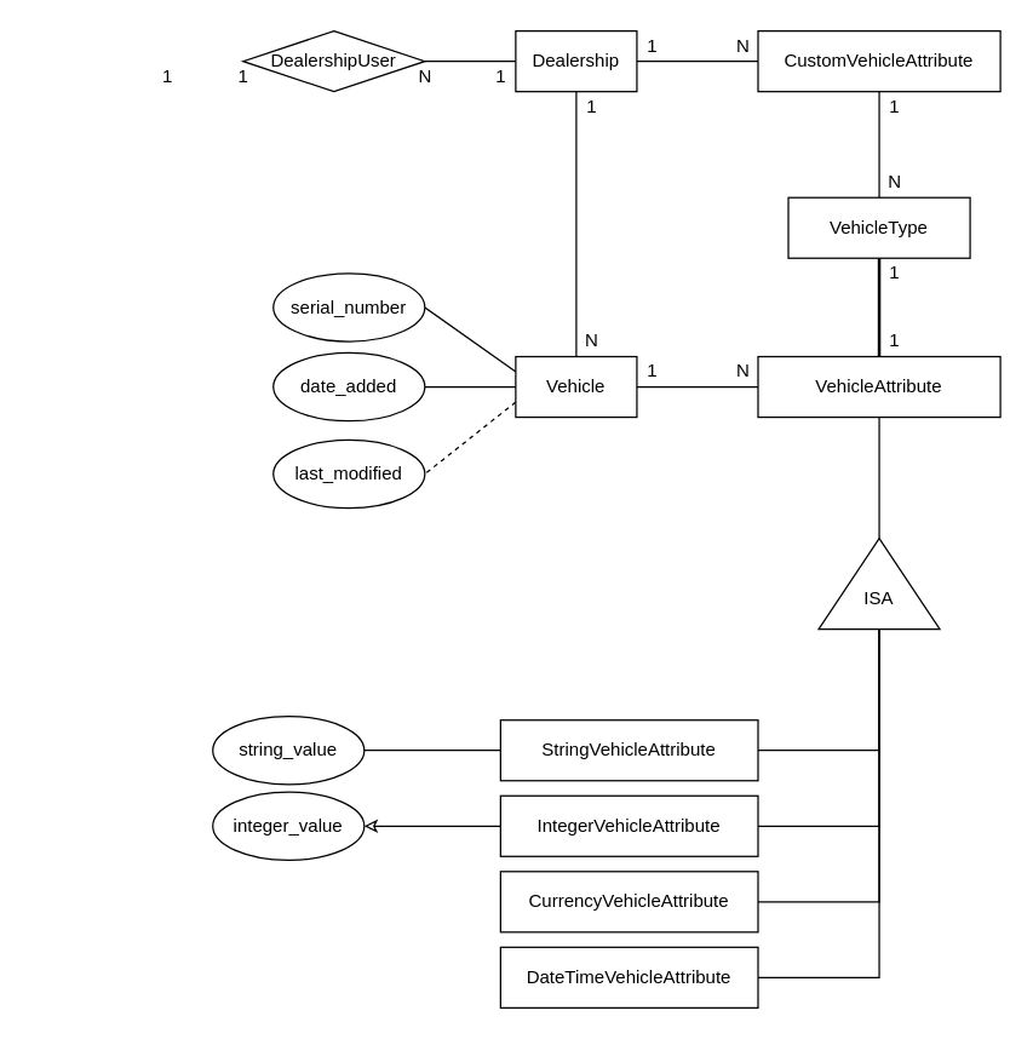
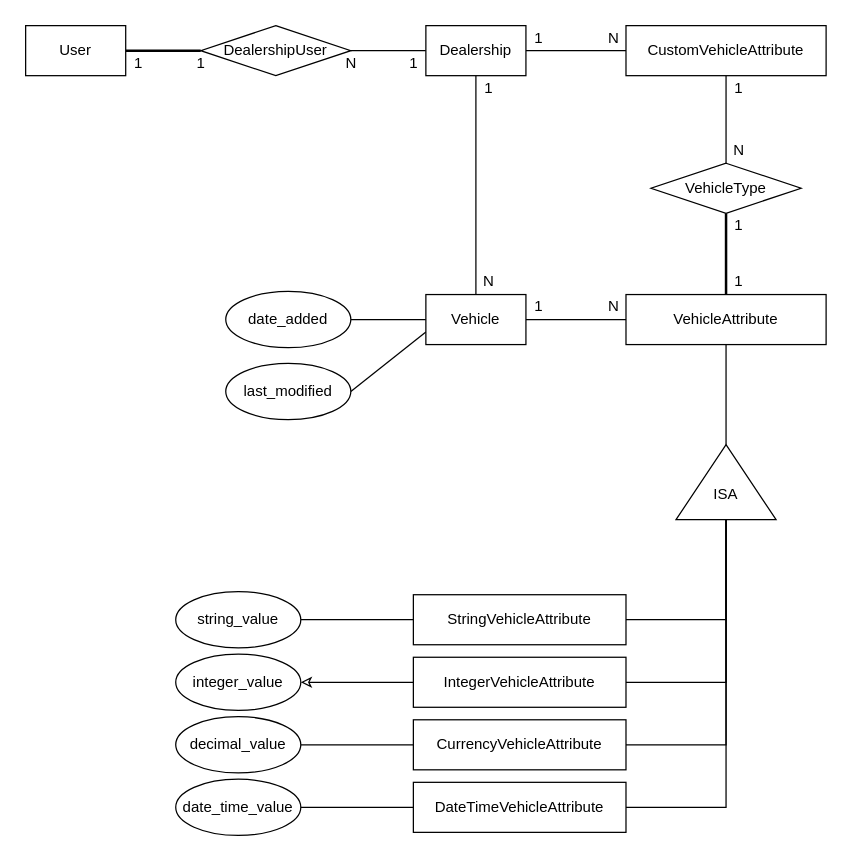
  <mxCell id="0" />
  <mxCell id="1" parent="0" />
+ <mxCell id="2" style="edgeStyle=orthogonalEdgeStyle;rounded=0;orthogonalLoop=1;jettySize=auto;html=1;exitX=1;exitY=0.5;exitDx=0;exitDy=0;entryX=0;entryY=0.5;entryDx=0;entryDy=0;strokeWidth=2;endArrow=none;endFill=0;" edge="1" parent="1" source="3" target="8"><mxGeometry relative="1" as="geometry" /></mxCell>
+ <mxCell id="3" value="User" style="rounded=0;whiteSpace=wrap;html=1;" vertex="1" parent="1"><mxGeometry x="20" y="20" width="80" height="40" as="geometry" /></mxCell>
  <mxCell id="4" style="edgeStyle=orthogonalEdgeStyle;rounded=0;orthogonalLoop=1;jettySize=auto;html=1;exitX=0;exitY=0.5;exitDx=0;exitDy=0;entryX=1;entryY=0.5;entryDx=0;entryDy=0;endArrow=none;endFill=0;" edge="1" parent="1" source="7" target="8"><mxGeometry relative="1" as="geometry" /></mxCell>
  <mxCell id="5" style="edgeStyle=orthogonalEdgeStyle;rounded=0;orthogonalLoop=1;jettySize=auto;html=1;exitX=0.5;exitY=1;exitDx=0;exitDy=0;entryX=0.5;entryY=0;entryDx=0;entryDy=0;endArrow=none;endFill=0;" edge="1" parent="1" source="7" target="13"><mxGeometry relative="1" as="geometry" /></mxCell>
  <mxCell id="6" style="edgeStyle=orthogonalEdgeStyle;rounded=0;orthogonalLoop=1;jettySize=auto;html=1;exitX=1;exitY=0.5;exitDx=0;exitDy=0;entryX=0;entryY=0.5;entryDx=0;entryDy=0;endArrow=none;endFill=0;" edge="1" parent="1" source="7" target="21"><mxGeometry relative="1" as="geometry" /></mxCell>
  <mxCell id="7" value="Dealership" style="rounded=0;whiteSpace=wrap;html=1;" vertex="1" parent="1"><mxGeometry x="340" y="20" width="80" height="40" as="geometry" /></mxCell>
  <mxCell id="8" value="DealershipUser" style="rhombus;whiteSpace=wrap;html=1;" vertex="1" parent="1"><mxGeometry x="160" y="20" width="120" height="40" as="geometry" /></mxCell>
  <mxCell id="9" style="edgeStyle=orthogonalEdgeStyle;rounded=0;orthogonalLoop=1;jettySize=auto;html=1;exitX=1;exitY=0.5;exitDx=0;exitDy=0;entryX=0;entryY=0.5;entryDx=0;entryDy=0;endArrow=none;endFill=0;" edge="1" parent="1" source="13" target="26"><mxGeometry relative="1" as="geometry" /></mxCell>
- <mxCell id="10" style="rounded=0;orthogonalLoop=1;jettySize=auto;html=1;exitX=0;exitY=0.25;exitDx=0;exitDy=0;entryX=1;entryY=0.5;entryDx=0;entryDy=0;endArrow=none;endFill=0;strokeWidth=1;" edge="1" parent="1" source="13" target="52"><mxGeometry relative="1" as="geometry" /></mxCell>
  <mxCell id="11" style="edgeStyle=none;rounded=0;orthogonalLoop=1;jettySize=auto;html=1;exitX=0;exitY=0.5;exitDx=0;exitDy=0;entryX=1;entryY=0.5;entryDx=0;entryDy=0;endArrow=none;endFill=0;strokeWidth=1;" edge="1" parent="1" source="13" target="53"><mxGeometry relative="1" as="geometry" /></mxCell>
- <mxCell id="12" style="edgeStyle=none;rounded=0;orthogonalLoop=1;jettySize=auto;html=1;exitX=0;exitY=0.75;exitDx=0;exitDy=0;entryX=1;entryY=0.5;entryDx=0;entryDy=0;endArrow=none;endFill=0;strokeWidth=1;dashed=1;" edge="1" parent="1" source="13" target="54"><mxGeometry relative="1" as="geometry" /></mxCell>
+ <mxCell id="12" style="edgeStyle=none;rounded=0;orthogonalLoop=1;jettySize=auto;html=1;exitX=0;exitY=0.75;exitDx=0;exitDy=0;entryX=1;entryY=0.5;entryDx=0;entryDy=0;endArrow=none;endFill=0;strokeWidth=1;" edge="1" parent="1" source="13" target="54"><mxGeometry relative="1" as="geometry" /></mxCell>
  <mxCell id="13" value="Vehicle" style="rounded=0;whiteSpace=wrap;html=1;" vertex="1" parent="1"><mxGeometry x="340" y="235" width="80" height="40" as="geometry" /></mxCell>
  <mxCell id="14" value="1" style="text;html=1;align=center;verticalAlign=middle;resizable=0;points=[];autosize=1;" vertex="1" parent="1"><mxGeometry x="100" y="40" width="20" height="20" as="geometry" /></mxCell>
  <mxCell id="15" value="1" style="text;html=1;align=center;verticalAlign=middle;resizable=0;points=[];autosize=1;" vertex="1" parent="1"><mxGeometry x="150" y="40" width="20" height="20" as="geometry" /></mxCell>
  <mxCell id="16" value="1" style="text;html=1;align=center;verticalAlign=middle;resizable=0;points=[];autosize=1;" vertex="1" parent="1"><mxGeometry x="320" y="40" width="20" height="20" as="geometry" /></mxCell>
  <mxCell id="17" value="N" style="text;html=1;align=center;verticalAlign=middle;resizable=0;points=[];autosize=1;" vertex="1" parent="1"><mxGeometry x="270" y="40" width="20" height="20" as="geometry" /></mxCell>
  <mxCell id="18" value="1" style="text;html=1;align=center;verticalAlign=middle;resizable=0;points=[];autosize=1;" vertex="1" parent="1"><mxGeometry x="380" y="60" width="20" height="20" as="geometry" /></mxCell>
  <mxCell id="19" value="N" style="text;html=1;align=center;verticalAlign=middle;resizable=0;points=[];autosize=1;" vertex="1" parent="1"><mxGeometry x="380" y="215" width="20" height="20" as="geometry" /></mxCell>
  <mxCell id="20" style="edgeStyle=orthogonalEdgeStyle;rounded=0;orthogonalLoop=1;jettySize=auto;html=1;exitX=0.5;exitY=1;exitDx=0;exitDy=0;entryX=0.5;entryY=0;entryDx=0;entryDy=0;endArrow=none;endFill=0;" edge="1" parent="1" source="21" target="43"><mxGeometry relative="1" as="geometry" /></mxCell>
  <mxCell id="21" value="CustomVehicleAttribute" style="rounded=0;whiteSpace=wrap;html=1;" vertex="1" parent="1"><mxGeometry x="500" y="20" width="160" height="40" as="geometry" /></mxCell>
  <mxCell id="22" value="1" style="text;html=1;align=center;verticalAlign=middle;resizable=0;points=[];autosize=1;" vertex="1" parent="1"><mxGeometry x="420" y="20" width="20" height="20" as="geometry" /></mxCell>
  <mxCell id="23" value="N" style="text;html=1;align=center;verticalAlign=middle;resizable=0;points=[];autosize=1;" vertex="1" parent="1"><mxGeometry x="480" y="20" width="20" height="20" as="geometry" /></mxCell>
  <mxCell id="24" style="edgeStyle=orthogonalEdgeStyle;rounded=0;orthogonalLoop=1;jettySize=auto;html=1;exitX=0.5;exitY=1;exitDx=0;exitDy=0;entryX=1;entryY=0.5;entryDx=0;entryDy=0;endArrow=none;endFill=0;" edge="1" parent="1" source="26" target="31"><mxGeometry relative="1" as="geometry" /></mxCell>
  <mxCell id="25" style="edgeStyle=orthogonalEdgeStyle;rounded=0;orthogonalLoop=1;jettySize=auto;html=1;exitX=0.5;exitY=0;exitDx=0;exitDy=0;entryX=0.5;entryY=1;entryDx=0;entryDy=0;strokeWidth=2;endArrow=none;endFill=0;" edge="1" parent="1" source="26" target="43"><mxGeometry relative="1" as="geometry" /></mxCell>
  <mxCell id="26" value="VehicleAttribute" style="rounded=0;whiteSpace=wrap;html=1;" vertex="1" parent="1"><mxGeometry x="500" y="235" width="160" height="40" as="geometry" /></mxCell>
  <mxCell id="27" style="edgeStyle=orthogonalEdgeStyle;rounded=0;orthogonalLoop=1;jettySize=auto;html=1;exitX=0;exitY=0.5;exitDx=0;exitDy=0;entryX=1;entryY=0.5;entryDx=0;entryDy=0;endArrow=none;endFill=0;" edge="1" parent="1" source="31" target="34"><mxGeometry relative="1" as="geometry" /></mxCell>
  <mxCell id="28" style="edgeStyle=orthogonalEdgeStyle;rounded=0;orthogonalLoop=1;jettySize=auto;html=1;exitX=0;exitY=0.5;exitDx=0;exitDy=0;entryX=1;entryY=0.5;entryDx=0;entryDy=0;endArrow=none;endFill=0;" edge="1" parent="1" source="31" target="36"><mxGeometry relative="1" as="geometry" /></mxCell>
  <mxCell id="29" style="edgeStyle=orthogonalEdgeStyle;rounded=0;orthogonalLoop=1;jettySize=auto;html=1;exitX=0;exitY=0.5;exitDx=0;exitDy=0;entryX=1;entryY=0.5;entryDx=0;entryDy=0;endArrow=none;endFill=0;" edge="1" parent="1" source="31" target="38"><mxGeometry relative="1" as="geometry" /></mxCell>
  <mxCell id="30" style="edgeStyle=orthogonalEdgeStyle;rounded=0;orthogonalLoop=1;jettySize=auto;html=1;exitX=0;exitY=0.5;exitDx=0;exitDy=0;entryX=1;entryY=0.5;entryDx=0;entryDy=0;endArrow=none;endFill=0;" edge="1" parent="1" source="31" target="40"><mxGeometry relative="1" as="geometry" /></mxCell>
  <mxCell id="31" value="" style="triangle;whiteSpace=wrap;html=1;rotation=-90;" vertex="1" parent="1"><mxGeometry x="550" y="345" width="60" height="80" as="geometry" /></mxCell>
  <mxCell id="32" value="ISA" style="text;html=1;strokeColor=none;fillColor=none;align=center;verticalAlign=middle;whiteSpace=wrap;rounded=0;" vertex="1" parent="1"><mxGeometry x="560" y="385" width="40" height="20" as="geometry" /></mxCell>
  <mxCell id="33" style="edgeStyle=orthogonalEdgeStyle;rounded=0;orthogonalLoop=1;jettySize=auto;html=1;exitX=0;exitY=0.5;exitDx=0;exitDy=0;entryX=1;entryY=0.5;entryDx=0;entryDy=0;endArrow=none;endFill=0;strokeWidth=1;" edge="1" parent="1" source="34" target="48"><mxGeometry relative="1" as="geometry" /></mxCell>
  <mxCell id="34" value="StringVehicleAttribute" style="rounded=0;whiteSpace=wrap;html=1;" vertex="1" parent="1"><mxGeometry x="330" y="475" width="170" height="40" as="geometry" /></mxCell>
  <mxCell id="35" style="edgeStyle=orthogonalEdgeStyle;rounded=0;orthogonalLoop=1;jettySize=auto;html=1;exitX=0;exitY=0.5;exitDx=0;exitDy=0;entryX=1;entryY=0.5;entryDx=0;entryDy=0;endArrow=classic;endFill=0;strokeWidth=1;" edge="1" parent="1" source="36" target="49"><mxGeometry relative="1" as="geometry" /></mxCell>
  <mxCell id="36" value="IntegerVehicleAttribute" style="rounded=0;whiteSpace=wrap;html=1;" vertex="1" parent="1"><mxGeometry x="330" y="525" width="170" height="40" as="geometry" /></mxCell>
+ <mxCell id="37" style="edgeStyle=orthogonalEdgeStyle;rounded=0;orthogonalLoop=1;jettySize=auto;html=1;exitX=0;exitY=0.5;exitDx=0;exitDy=0;entryX=1;entryY=0.5;entryDx=0;entryDy=0;endArrow=none;endFill=0;strokeWidth=1;" edge="1" parent="1" source="38" target="50"><mxGeometry relative="1" as="geometry" /></mxCell>
  <mxCell id="38" value="CurrencyVehicleAttribute" style="rounded=0;whiteSpace=wrap;html=1;" vertex="1" parent="1"><mxGeometry x="330" y="575" width="170" height="40" as="geometry" /></mxCell>
+ <mxCell id="39" style="edgeStyle=orthogonalEdgeStyle;rounded=0;orthogonalLoop=1;jettySize=auto;html=1;exitX=0;exitY=0.5;exitDx=0;exitDy=0;entryX=1;entryY=0.5;entryDx=0;entryDy=0;endArrow=none;endFill=0;strokeWidth=1;" edge="1" parent="1" source="40" target="51"><mxGeometry relative="1" as="geometry" /></mxCell>
  <mxCell id="40" value="DateTimeVehicleAttribute" style="rounded=0;whiteSpace=wrap;html=1;" vertex="1" parent="1"><mxGeometry x="330" y="625" width="170" height="40" as="geometry" /></mxCell>
  <mxCell id="41" value="1" style="text;html=1;align=center;verticalAlign=middle;resizable=0;points=[];autosize=1;" vertex="1" parent="1"><mxGeometry x="420" y="235" width="20" height="20" as="geometry" /></mxCell>
  <mxCell id="42" value="N" style="text;html=1;align=center;verticalAlign=middle;resizable=0;points=[];autosize=1;" vertex="1" parent="1"><mxGeometry x="480" y="235" width="20" height="20" as="geometry" /></mxCell>
- <mxCell id="43" value="VehicleType" style="whiteSpace=wrap;html=1;rounded=0;" vertex="1" parent="1"><mxGeometry x="520" y="130" width="120" height="40" as="geometry" /></mxCell>
+ <mxCell id="43" value="VehicleType" style="rhombus;whiteSpace=wrap;html=1;" vertex="1" parent="1"><mxGeometry x="520" y="130" width="120" height="40" as="geometry" /></mxCell>
  <mxCell id="44" value="1" style="text;html=1;align=center;verticalAlign=middle;resizable=0;points=[];autosize=1;" vertex="1" parent="1"><mxGeometry x="580" y="60" width="20" height="20" as="geometry" /></mxCell>
  <mxCell id="45" value="N" style="text;html=1;align=center;verticalAlign=middle;resizable=0;points=[];autosize=1;" vertex="1" parent="1"><mxGeometry x="580" y="110" width="20" height="20" as="geometry" /></mxCell>
  <mxCell id="46" value="1" style="text;html=1;align=center;verticalAlign=middle;resizable=0;points=[];autosize=1;" vertex="1" parent="1"><mxGeometry x="580" y="215" width="20" height="20" as="geometry" /></mxCell>
  <mxCell id="47" value="1" style="text;html=1;align=center;verticalAlign=middle;resizable=0;points=[];autosize=1;" vertex="1" parent="1"><mxGeometry x="580" y="170" width="20" height="20" as="geometry" /></mxCell>
  <mxCell id="48" value="string_value" style="ellipse;whiteSpace=wrap;html=1;" vertex="1" parent="1"><mxGeometry x="140" y="472.5" width="100" height="45" as="geometry" /></mxCell>
  <mxCell id="49" value="integer_value" style="ellipse;whiteSpace=wrap;html=1;" vertex="1" parent="1"><mxGeometry x="140" y="522.5" width="100" height="45" as="geometry" /></mxCell>
- <mxCell id="52" value="serial_number" style="ellipse;whiteSpace=wrap;html=1;" vertex="1" parent="1"><mxGeometry x="180" y="180" width="100" height="45" as="geometry" /></mxCell>
+ <mxCell id="50" value="decimal_value" style="ellipse;whiteSpace=wrap;html=1;" vertex="1" parent="1"><mxGeometry x="140" y="572.5" width="100" height="45" as="geometry" /></mxCell>
+ <mxCell id="51" value="date_time_value" style="ellipse;whiteSpace=wrap;html=1;" vertex="1" parent="1"><mxGeometry x="140" y="622.5" width="100" height="45" as="geometry" /></mxCell>
  <mxCell id="53" value="date_added" style="ellipse;whiteSpace=wrap;html=1;" vertex="1" parent="1"><mxGeometry x="180" y="232.5" width="100" height="45" as="geometry" /></mxCell>
  <mxCell id="54" value="last_modified" style="ellipse;whiteSpace=wrap;html=1;" vertex="1" parent="1"><mxGeometry x="180" y="290" width="100" height="45" as="geometry" /></mxCell>
